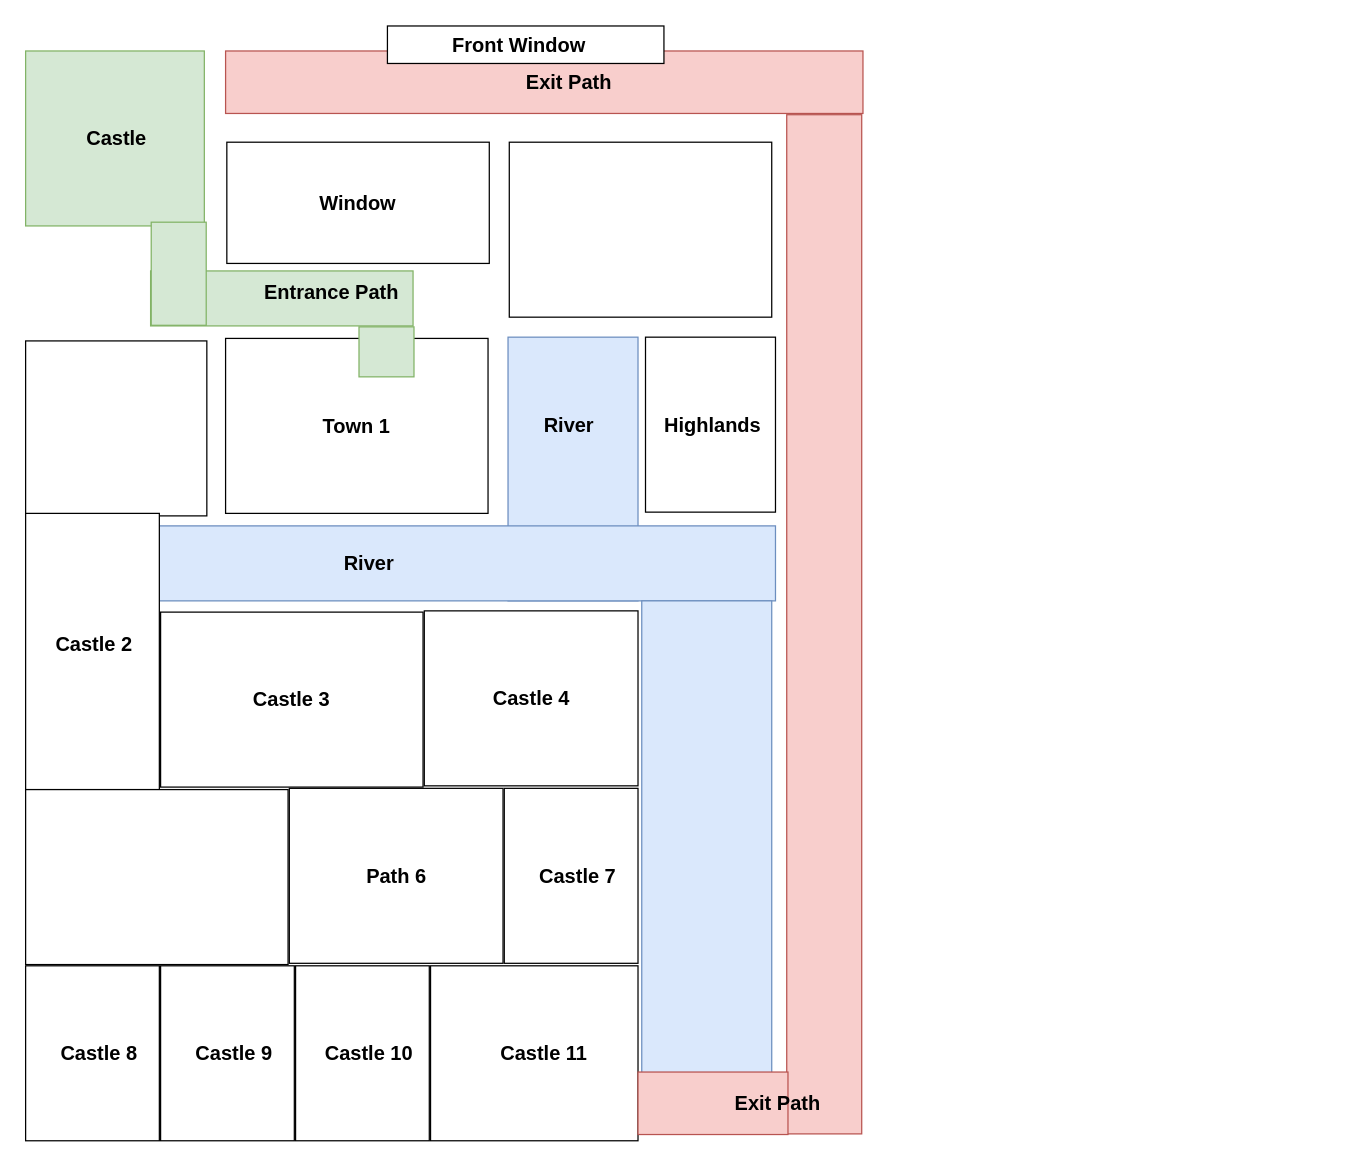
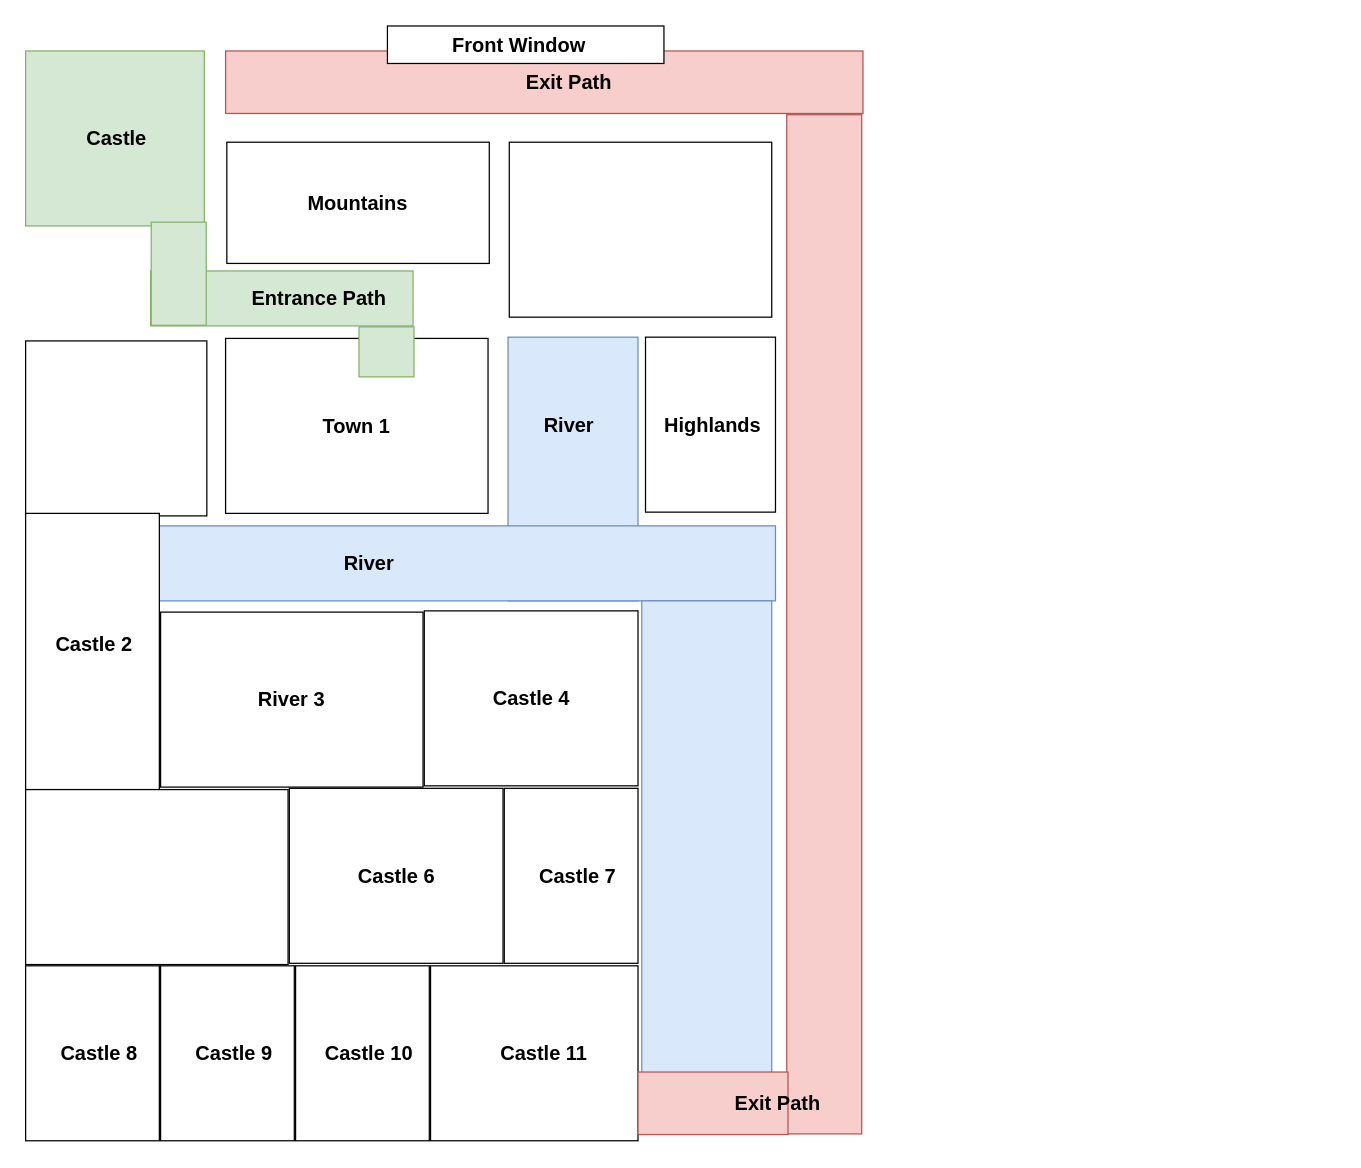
  <mxCell id="0" />
  <mxCell id="1" parent="0" />
  <mxCell id="2" value="" style="rounded=0;whiteSpace=wrap;html=1;fontSize=16;" vertex="1" parent="1"><mxGeometry x="180" y="270" width="210" height="140" as="geometry" /></mxCell>
  <mxCell id="3" value="Town 1" style="text;html=1;strokeColor=none;fillColor=none;align=center;verticalAlign=middle;whiteSpace=wrap;rounded=0;fontStyle=1;fontSize=16;" vertex="1" parent="1"><mxGeometry x="230" y="325" width="110" height="30" as="geometry" /></mxCell>
  <mxCell id="4" value="" style="rounded=0;whiteSpace=wrap;html=1;fontSize=16;" vertex="1" parent="1"><mxGeometry x="20" y="272" width="145" height="140" as="geometry" /></mxCell>
  <mxCell id="5" value="" style="rounded=0;whiteSpace=wrap;html=1;fontSize=16;" vertex="1" parent="1"><mxGeometry x="181" y="113" width="210" height="97" as="geometry" /></mxCell>
- <mxCell id="6" value="Window" style="text;html=1;strokeColor=none;fillColor=none;align=center;verticalAlign=middle;whiteSpace=wrap;rounded=0;fontStyle=1;fontSize=16;" vertex="1" parent="1"><mxGeometry x="231" y="146.5" width="110" height="30" as="geometry" /></mxCell>
+ <mxCell id="6" value="Mountains" style="text;html=1;strokeColor=none;fillColor=none;align=center;verticalAlign=middle;whiteSpace=wrap;rounded=0;fontStyle=1;fontSize=16;" vertex="1" parent="1"><mxGeometry x="231" y="146.5" width="110" height="30" as="geometry" /></mxCell>
  <mxCell id="7" value="" style="rounded=0;whiteSpace=wrap;html=1;fontSize=16;" vertex="1" parent="1"><mxGeometry x="407" y="113" width="210" height="140" as="geometry" /></mxCell>
  <mxCell id="8" value="" style="rounded=0;whiteSpace=wrap;html=1;fontSize=16;fillColor=#dae8fc;strokeColor=#6c8ebf;" vertex="1" parent="1"><mxGeometry x="406" y="269" width="104" height="211" as="geometry" /></mxCell>
  <mxCell id="9" value="River" style="text;html=1;strokeColor=none;fillColor=none;align=center;verticalAlign=middle;whiteSpace=wrap;rounded=0;fontStyle=1;fontSize=16;" vertex="1" parent="1"><mxGeometry x="400" y="324" width="110" height="30" as="geometry" /></mxCell>
  <mxCell id="10" value="" style="rounded=0;whiteSpace=wrap;html=1;fontSize=16;" vertex="1" parent="1"><mxGeometry x="516" y="269" width="104" height="140" as="geometry" /></mxCell>
  <mxCell id="11" value="Highlands" style="text;html=1;strokeColor=none;fillColor=none;align=center;verticalAlign=middle;whiteSpace=wrap;rounded=0;fontStyle=1;fontSize=16;" vertex="1" parent="1"><mxGeometry x="520" y="324" width="100" height="30" as="geometry" /></mxCell>
  <mxCell id="12" value="" style="rounded=0;whiteSpace=wrap;html=1;fontSize=16;fillColor=#d5e8d4;strokeColor=#82b366;" vertex="1" parent="1"><mxGeometry x="20" width="143" height="140" as="geometry" y="40" /></mxCell>
  <mxCell id="13" value="Castle" style="text;html=1;strokeColor=none;fillColor=none;align=center;verticalAlign=middle;whiteSpace=wrap;rounded=0;fontStyle=1;fontSize=16;" vertex="1" parent="1"><mxGeometry x="37.5" y="95" width="110" height="30" as="geometry" /></mxCell>
  <mxCell id="14" value="" style="rounded=0;whiteSpace=wrap;html=1;fontSize=16;fillColor=#f8cecc;strokeColor=#b85450;" vertex="1" parent="1"><mxGeometry x="180" width="510" height="50" as="geometry" y="40" /></mxCell>
  <mxCell id="15" value="" style="rounded=0;whiteSpace=wrap;html=1;fontSize=16;fillColor=#f8cecc;strokeColor=#b85450;rotation=90;" vertex="1" parent="1"><mxGeometry x="251.25" y="468.75" width="815.5" height="60" as="geometry" /></mxCell>
  <mxCell id="16" value="Exit Path" style="text;html=1;strokeColor=none;fillColor=none;align=center;verticalAlign=middle;whiteSpace=wrap;rounded=0;fontStyle=1;fontSize=16;" vertex="1" parent="1"><mxGeometry x="400" y="50" width="110" height="30" as="geometry" /></mxCell>
  <mxCell id="17" value="" style="rounded=0;whiteSpace=wrap;html=1;fontSize=16;fillColor=#d5e8d4;strokeColor=#82b366;" vertex="1" parent="1"><mxGeometry x="120" y="216" width="210" height="44" as="geometry" /></mxCell>
- <mxCell id="18" value="Entrance Path" style="text;html=1;strokeColor=none;fillColor=none;align=center;verticalAlign=middle;whiteSpace=wrap;rounded=0;fontStyle=1;fontSize=16;" vertex="1" parent="1"><mxGeometry x="209.5" y="218" width="110" height="30" as="geometry" /></mxCell>
+ <mxCell id="18" value="Entrance Path" style="text;html=1;strokeColor=none;fillColor=none;align=center;verticalAlign=middle;whiteSpace=wrap;rounded=0;fontStyle=1;fontSize=16;" vertex="1" parent="1"><mxGeometry x="199.5" y="223" width="110" height="30" as="geometry" /></mxCell>
  <mxCell id="19" value="" style="rounded=0;whiteSpace=wrap;html=1;fontSize=16;fillColor=#dae8fc;strokeColor=#6c8ebf;" vertex="1" parent="1"><mxGeometry x="120" y="420" width="500" height="60" as="geometry" /></mxCell>
  <mxCell id="20" value="River" style="text;html=1;strokeColor=none;fillColor=none;align=center;verticalAlign=middle;whiteSpace=wrap;rounded=0;fontStyle=1;fontSize=16;" vertex="1" parent="1"><mxGeometry x="240" y="435" width="110" height="30" as="geometry" /></mxCell>
  <mxCell id="21" value="" style="rounded=0;whiteSpace=wrap;html=1;fontSize=16;fillColor=#d5e8d4;strokeColor=#82b366;rotation=-90;" vertex="1" parent="1"><mxGeometry x="101.25" y="196.25" width="82.5" height="44" as="geometry" /></mxCell>
  <mxCell id="22" value="" style="rounded=0;whiteSpace=wrap;html=1;fontSize=16;fillColor=#d5e8d4;strokeColor=#82b366;rotation=-90;" vertex="1" parent="1"><mxGeometry x="288.75" y="258.75" width="40" height="44" as="geometry" /></mxCell>
  <mxCell id="23" value="" style="rounded=0;whiteSpace=wrap;html=1;fontSize=16;" vertex="1" parent="1"><mxGeometry x="309.5" y="20" width="221.25" height="30" as="geometry" /></mxCell>
  <mxCell id="24" value="Front Window" style="text;html=1;strokeColor=none;fillColor=none;align=center;verticalAlign=middle;whiteSpace=wrap;rounded=0;fontStyle=1;fontSize=16;" vertex="1" parent="1"><mxGeometry x="360" y="20" width="110" height="30" as="geometry" /></mxCell>
  <mxCell id="25" value="" style="rounded=0;whiteSpace=wrap;html=1;fontSize=16;" vertex="1" parent="1"><mxGeometry x="128" y="489" width="210" height="140" as="geometry" /></mxCell>
- <mxCell id="26" value="Castle 3" style="text;html=1;strokeColor=none;fillColor=none;align=center;verticalAlign=middle;whiteSpace=wrap;rounded=0;fontStyle=1;fontSize=16;" vertex="1" parent="1"><mxGeometry x="178" y="544" width="110" height="30" as="geometry" /></mxCell>
+ <mxCell id="26" value="River 3" style="text;html=1;strokeColor=none;fillColor=none;align=center;verticalAlign=middle;whiteSpace=wrap;rounded=0;fontStyle=1;fontSize=16;" vertex="1" parent="1"><mxGeometry x="178" y="544" width="110" height="30" as="geometry" /></mxCell>
  <mxCell id="27" value="" style="rounded=0;whiteSpace=wrap;html=1;fontSize=16;" vertex="1" parent="1"><mxGeometry x="20" y="410" width="107" height="221" as="geometry" /></mxCell>
  <mxCell id="28" value="Castle 2" style="text;html=1;strokeColor=none;fillColor=none;align=center;verticalAlign=middle;whiteSpace=wrap;rounded=0;fontStyle=1;fontSize=16;" vertex="1" parent="1"><mxGeometry x="20" y="500" width="110" height="30" as="geometry" /></mxCell>
  <mxCell id="29" value="" style="rounded=0;whiteSpace=wrap;html=1;fontSize=16;" vertex="1" parent="1"><mxGeometry x="339" y="488" width="171" height="140" as="geometry" /></mxCell>
  <mxCell id="30" value="Castle 4" style="text;html=1;strokeColor=none;fillColor=none;align=center;verticalAlign=middle;whiteSpace=wrap;rounded=0;fontStyle=1;fontSize=16;" vertex="1" parent="1"><mxGeometry x="369.5" y="543" width="110" height="30" as="geometry" /></mxCell>
  <mxCell id="31" value="" style="rounded=0;whiteSpace=wrap;html=1;fontSize=16;" vertex="1" parent="1"><mxGeometry x="20" y="631" width="210" height="140" as="geometry" /></mxCell>
  <mxCell id="32" value="" style="rounded=0;whiteSpace=wrap;html=1;fontSize=16;" vertex="1" parent="1"><mxGeometry x="231" y="630" width="171" height="140" as="geometry" /></mxCell>
- <mxCell id="33" value="Path 6" style="text;html=1;strokeColor=none;fillColor=none;align=center;verticalAlign=middle;whiteSpace=wrap;rounded=0;fontStyle=1;fontSize=16;" vertex="1" parent="1"><mxGeometry x="261.5" y="685" width="110" height="30" as="geometry" /></mxCell>
+ <mxCell id="33" value="Castle 6" style="text;html=1;strokeColor=none;fillColor=none;align=center;verticalAlign=middle;whiteSpace=wrap;rounded=0;fontStyle=1;fontSize=16;" vertex="1" parent="1"><mxGeometry x="261.5" y="685" width="110" height="30" as="geometry" /></mxCell>
  <mxCell id="34" value="" style="rounded=0;whiteSpace=wrap;html=1;fontSize=16;" vertex="1" parent="1"><mxGeometry x="403" y="630" width="107" height="140" as="geometry" /></mxCell>
  <mxCell id="35" value="Castle 7" style="text;html=1;strokeColor=none;fillColor=none;align=center;verticalAlign=middle;whiteSpace=wrap;rounded=0;fontStyle=1;fontSize=16;" vertex="1" parent="1"><mxGeometry x="407" y="685" width="110" height="30" as="geometry" /></mxCell>
  <mxCell id="36" value="" style="rounded=0;whiteSpace=wrap;html=1;fontSize=16;" vertex="1" parent="1"><mxGeometry x="20" y="772" width="107" height="140" as="geometry" /></mxCell>
  <mxCell id="37" value="Castle 8" style="text;html=1;strokeColor=none;fillColor=none;align=center;verticalAlign=middle;whiteSpace=wrap;rounded=0;fontStyle=1;fontSize=16;" vertex="1" parent="1"><mxGeometry x="24" y="827" width="110" height="30" as="geometry" /></mxCell>
  <mxCell id="38" value="" style="rounded=0;whiteSpace=wrap;html=1;fontSize=16;" vertex="1" parent="1"><mxGeometry x="128" y="772" width="107" height="140" as="geometry" /></mxCell>
  <mxCell id="39" value="Castle 9" style="text;html=1;strokeColor=none;fillColor=none;align=center;verticalAlign=middle;whiteSpace=wrap;rounded=0;fontStyle=1;fontSize=16;" vertex="1" parent="1"><mxGeometry x="132" y="827" width="110" height="30" as="geometry" /></mxCell>
  <mxCell id="40" value="" style="rounded=0;whiteSpace=wrap;html=1;fontSize=16;" vertex="1" parent="1"><mxGeometry x="236" y="772" width="107" height="140" as="geometry" /></mxCell>
  <mxCell id="41" value="Castle 10" style="text;html=1;strokeColor=none;fillColor=none;align=center;verticalAlign=middle;whiteSpace=wrap;rounded=0;fontStyle=1;fontSize=16;" vertex="1" parent="1"><mxGeometry x="240" y="827" width="110" height="30" as="geometry" /></mxCell>
  <mxCell id="42" value="" style="rounded=0;whiteSpace=wrap;html=1;fontSize=16;" vertex="1" parent="1"><mxGeometry x="344" y="772" width="166" height="140" as="geometry" /></mxCell>
  <mxCell id="43" value="Castle 11" style="text;html=1;strokeColor=none;fillColor=none;align=center;verticalAlign=middle;whiteSpace=wrap;rounded=0;fontStyle=1;fontSize=16;" vertex="1" parent="1"><mxGeometry x="380" y="827" width="110" height="30" as="geometry" /></mxCell>
  <mxCell id="44" value="" style="rounded=0;whiteSpace=wrap;html=1;fontSize=16;fillColor=#dae8fc;strokeColor=#6c8ebf;" vertex="1" parent="1"><mxGeometry x="513" y="480" width="104" height="380" as="geometry" /></mxCell>
  <mxCell id="45" value="" style="rounded=0;whiteSpace=wrap;html=1;fontSize=16;fillColor=#f8cecc;strokeColor=#b85450;" vertex="1" parent="1"><mxGeometry x="510" y="857" width="120" height="50" as="geometry" /></mxCell>
  <mxCell id="46" value="Exit Path" style="text;html=1;strokeColor=none;fillColor=none;align=center;verticalAlign=middle;whiteSpace=wrap;rounded=0;fontStyle=1;fontSize=16;" vertex="1" parent="1"><mxGeometry x="567" y="867" width="110" height="30" as="geometry" /></mxCell>
